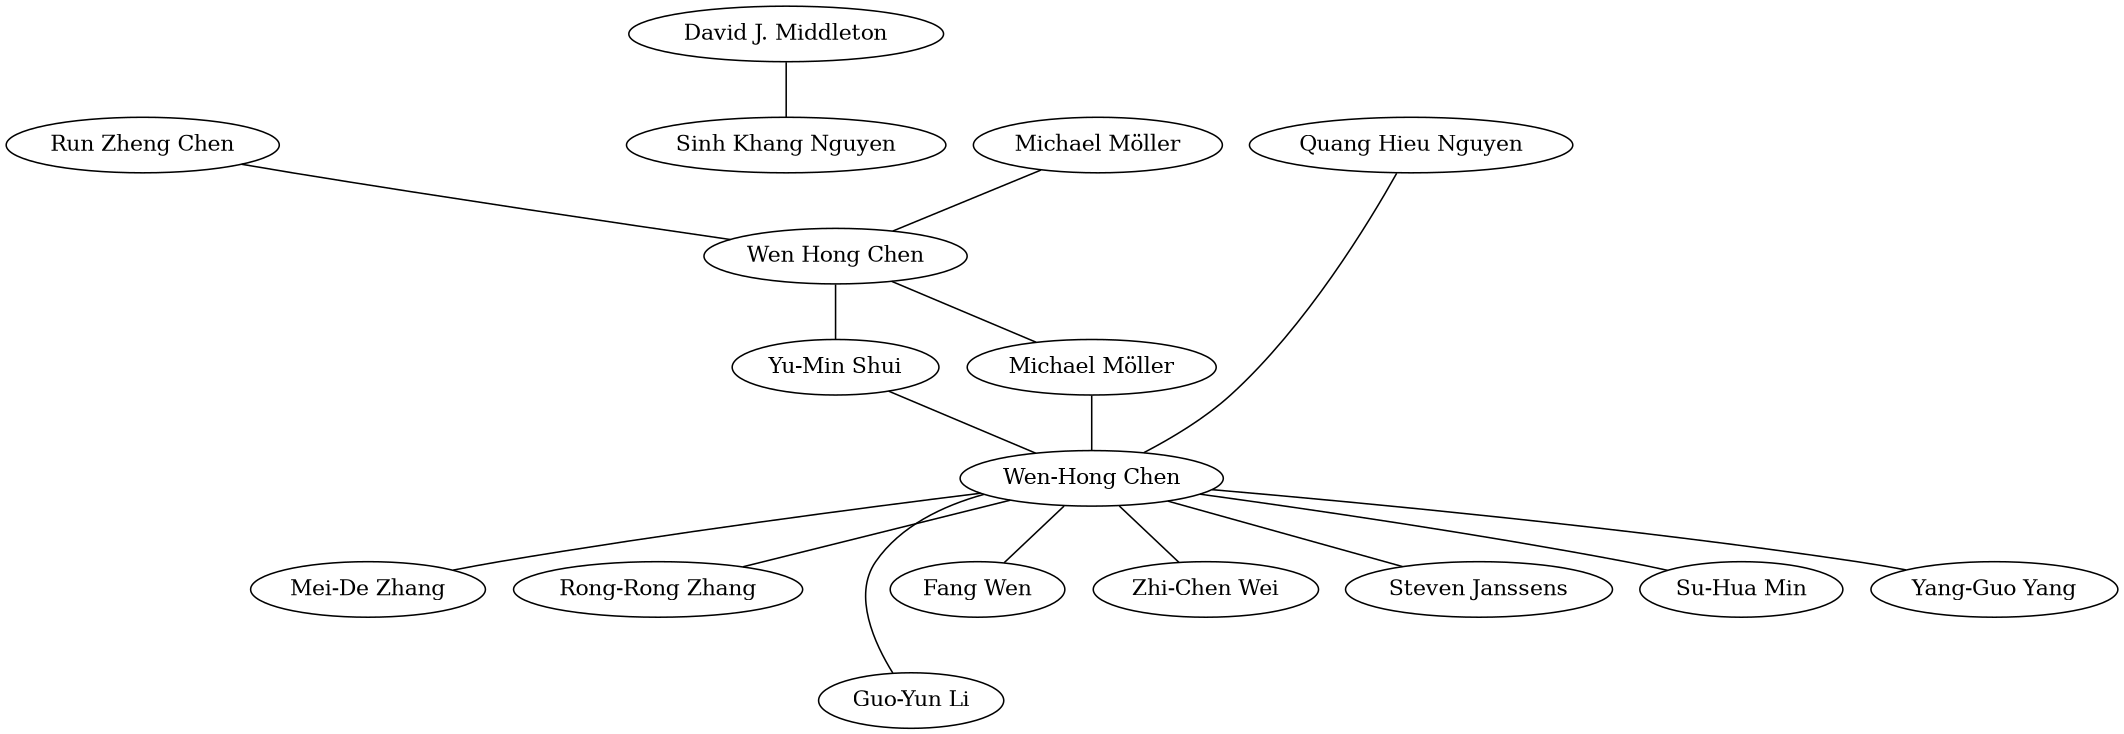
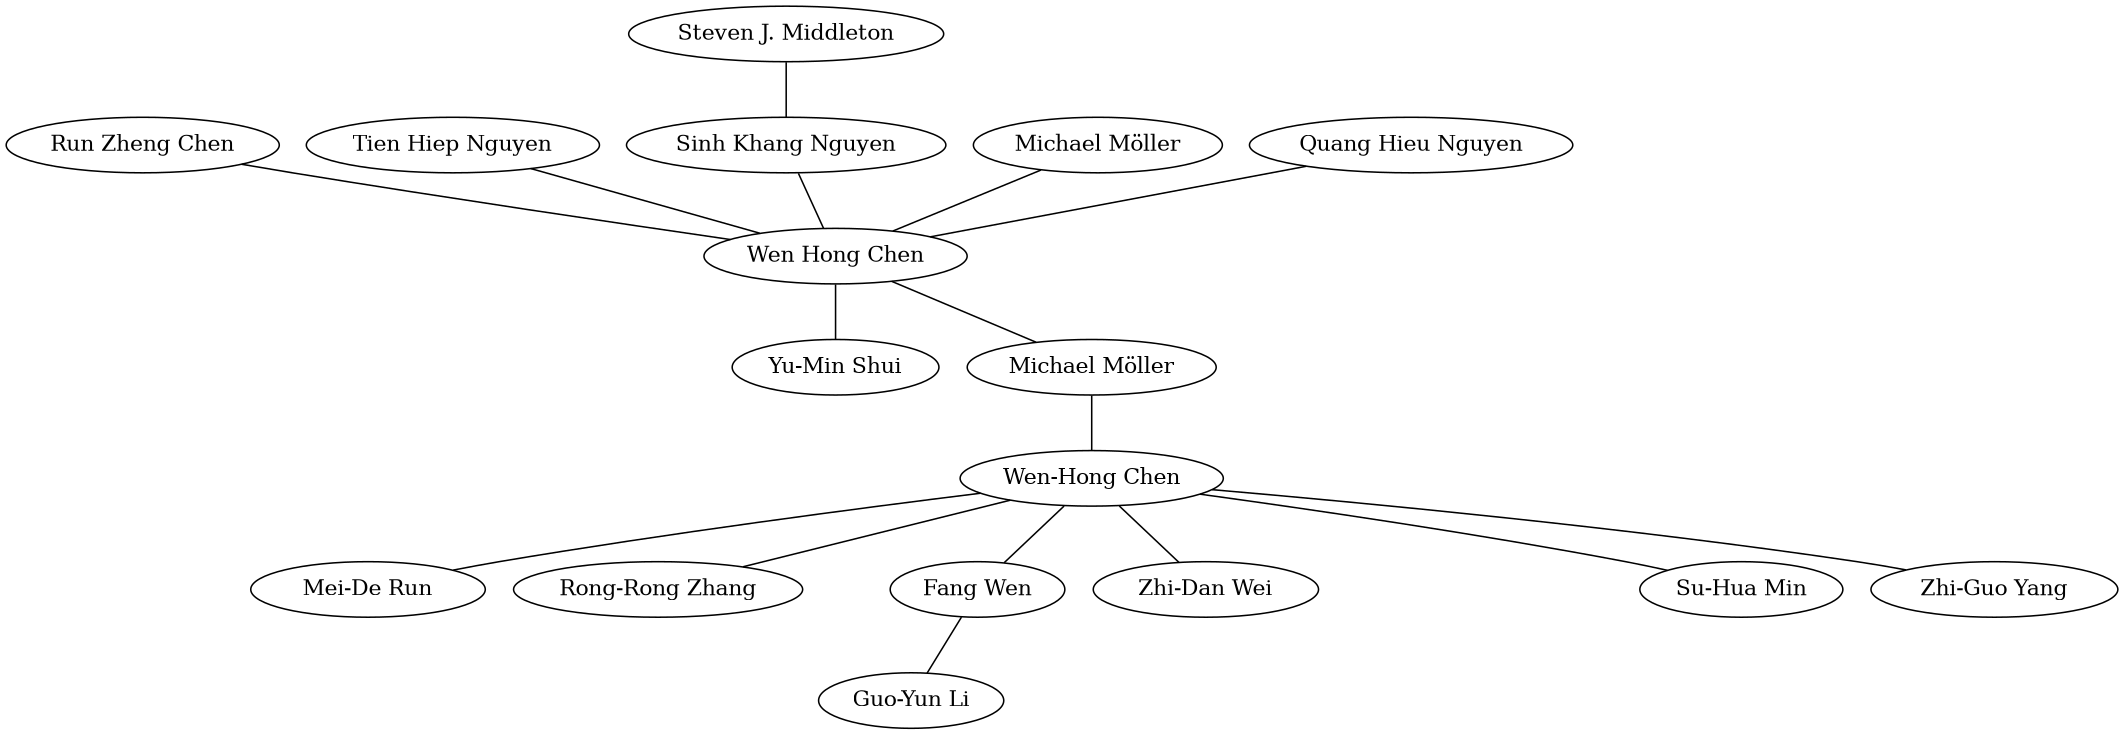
  graph {
    rankdir=TB
    n1 [label="Wen Hong Chen"]
    n2 [label="Yu-Min Shui"]
    n3 [label="Michael Möller"]
    n4 [label="Wen-Hong Chen"]
-   "Mei-De Zhang"
+   "Mei-De Zhang" [label="Mei-De Run"]
    n6 [label="Rong-Rong Zhang"]
    "Guo-Yun Li"
    "Fang Wen"
-   "Zhi-Dan Wei" [label="Zhi-Chen Wei"]
-   "Steven Janssens"
+   "Zhi-Dan Wei"
    n11 [label="Su-Hua Min"]
-   "Zhi-Guo Yang" [label="Yang-Guo Yang"]
+   "Zhi-Guo Yang"
    "Quang Hieu Nguyen"
    "Run Zheng Chen"
+   "Tien Hiep Nguyen"
    "Sinh Khang Nguyen"
    "Michael Möller"
-   "David J. Middleton"
+   "David J. Middleton" [label="Steven J. Middleton"]
    n1 -- n2
    n1 -- n3
-   n2 -- n4
    n3 -- n4
    n4 -- "Mei-De Zhang"
    n4 -- n6
-   n4 -- "Guo-Yun Li"
+   "Fang Wen" -- "Guo-Yun Li"
    n4 -- "Fang Wen"
    n4 -- "Zhi-Dan Wei"
-   n4 -- "Steven Janssens"
    n4 -- n11
    n4 -- "Zhi-Guo Yang"
-   "Quang Hieu Nguyen" -- n4
+   "Quang Hieu Nguyen" -- n1
    "Run Zheng Chen" -- n1
+   "Tien Hiep Nguyen" -- n1
+   "Sinh Khang Nguyen" -- n1
    "Michael Möller" -- n1
    "David J. Middleton" -- "Sinh Khang Nguyen"
  }
